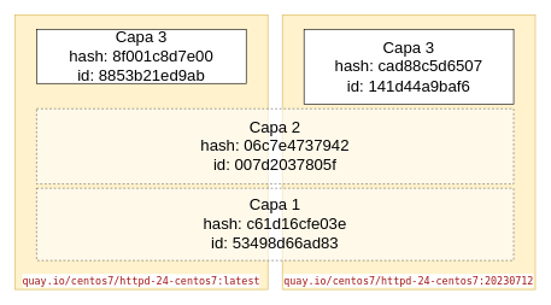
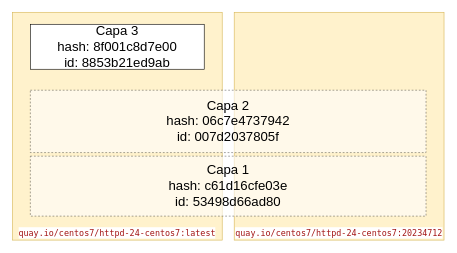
  <mxCell id="0" />
  <mxCell id="1" parent="0" />
- <mxCell id="2" value="&lt;div style=&quot;color: #000000;background-color: #ffffff;font-family: 'Droid Sans Mono', 'monospace', monospace;font-weight: normal;font-size: 14px;line-height: 19px;white-space: pre;&quot;&gt;&lt;div&gt;&lt;span style=&quot;color: #a31515;&quot;&gt;quay.io/centos7/httpd-24-centos7:20230712&lt;/span&gt;&lt;/div&gt;&lt;/div&gt;" style="rounded=0;whiteSpace=wrap;html=1;fillColor=#fff2cc;strokeColor=#d6b656;verticalAlign=bottom;" vertex="1" parent="1"><mxGeometry x="390" y="20" width="350" height="380" as="geometry" /></mxCell>
+ <mxCell id="2" value="&lt;div style=&quot;color: #000000;background-color: #ffffff;font-family: 'Droid Sans Mono', 'monospace', monospace;font-weight: normal;font-size: 14px;line-height: 19px;white-space: pre;&quot;&gt;&lt;div&gt;&lt;span style=&quot;color: #a31515;&quot;&gt;quay.io/centos7/httpd-24-centos7:20234712&lt;/span&gt;&lt;/div&gt;&lt;/div&gt;" style="rounded=0;whiteSpace=wrap;html=1;fillColor=#fff2cc;strokeColor=#d6b656;verticalAlign=bottom;" vertex="1" parent="1"><mxGeometry x="390" y="20" width="350" height="380" as="geometry" /></mxCell>
  <mxCell id="3" value="&lt;div style=&quot;color: #000000;background-color: #ffffff;font-family: 'Droid Sans Mono', 'monospace', monospace;font-weight: normal;font-size: 14px;line-height: 19px;white-space: pre;&quot;&gt;&lt;div&gt;&lt;span style=&quot;color: #a31515;&quot;&gt;quay.io/centos7/httpd-24-centos7:latest&lt;/span&gt;&lt;/div&gt;&lt;/div&gt;" style="rounded=0;whiteSpace=wrap;html=1;fillColor=#fff2cc;strokeColor=#d6b656;verticalAlign=bottom;" parent="1" vertex="1"><mxGeometry x="20" y="20" width="350" height="380" as="geometry" /></mxCell>
- <mxCell id="4" value="&lt;div style=&quot;font-size: 22px;&quot;&gt;Capa 1&lt;/div&gt;&lt;div style=&quot;font-size: 22px;&quot;&gt;hash: c61d16cfe03e&lt;/div&gt;&lt;div&gt;id: 53498d66ad83&lt;/div&gt;" style="rounded=0;whiteSpace=wrap;html=1;align=center;fontSize=22;dashed=1;opacity=60;" parent="1" vertex="1"><mxGeometry x="50" y="260" width="660" height="100" as="geometry" /></mxCell>
+ <mxCell id="4" value="&lt;div style=&quot;font-size: 22px;&quot;&gt;Capa 1&lt;/div&gt;&lt;div style=&quot;font-size: 22px;&quot;&gt;hash: c61d16cfe03e&lt;/div&gt;&lt;div&gt;id: 53498d66ad80&lt;/div&gt;" style="rounded=0;whiteSpace=wrap;html=1;align=center;fontSize=22;dashed=1;opacity=60;" parent="1" vertex="1"><mxGeometry x="50" y="260" width="660" height="100" as="geometry" /></mxCell>
  <mxCell id="5" value="&lt;div style=&quot;font-size: 22px;&quot;&gt;Capa 2&lt;br style=&quot;font-size: 22px;&quot;&gt;&lt;/div&gt;&lt;div style=&quot;font-size: 22px;&quot;&gt;hash: 06c7e4737942&lt;/div&gt;&lt;div&gt;id: 007d2037805f&lt;/div&gt;" style="rounded=0;whiteSpace=wrap;html=1;align=center;fontSize=22;dashed=1;opacity=60;" parent="1" vertex="1"><mxGeometry x="50" y="150" width="660" height="104" as="geometry" /></mxCell>
  <mxCell id="6" value="&lt;div style=&quot;font-size: 22px;&quot;&gt;Capa 3&lt;br style=&quot;font-size: 22px;&quot;&gt;&lt;/div&gt;&lt;div style=&quot;font-size: 22px;&quot;&gt;hash: 8f001c8d7e00&lt;/div&gt;&lt;div style=&quot;font-size: 22px;&quot;&gt;id: 8853b21ed9ab&lt;/div&gt;" style="rounded=0;whiteSpace=wrap;html=1;align=center;fontSize=22;" parent="1" vertex="1"><mxGeometry x="50" y="40" width="290" height="75" as="geometry" /></mxCell>
- <mxCell id="7" value="&lt;div style=&quot;font-size: 22px;&quot;&gt;Capa 3&lt;br style=&quot;font-size: 22px;&quot;&gt;&lt;/div&gt;&lt;div style=&quot;font-size: 22px;&quot;&gt;hash: cad88c5d6507&lt;/div&gt;&lt;div style=&quot;font-size: 22px;&quot;&gt;id: 141d44a9baf6&lt;/div&gt;" style="rounded=0;whiteSpace=wrap;html=1;align=center;fontSize=22;" vertex="1" parent="1"><mxGeometry x="420" y="40" width="290" height="104" as="geometry" /></mxCell>
